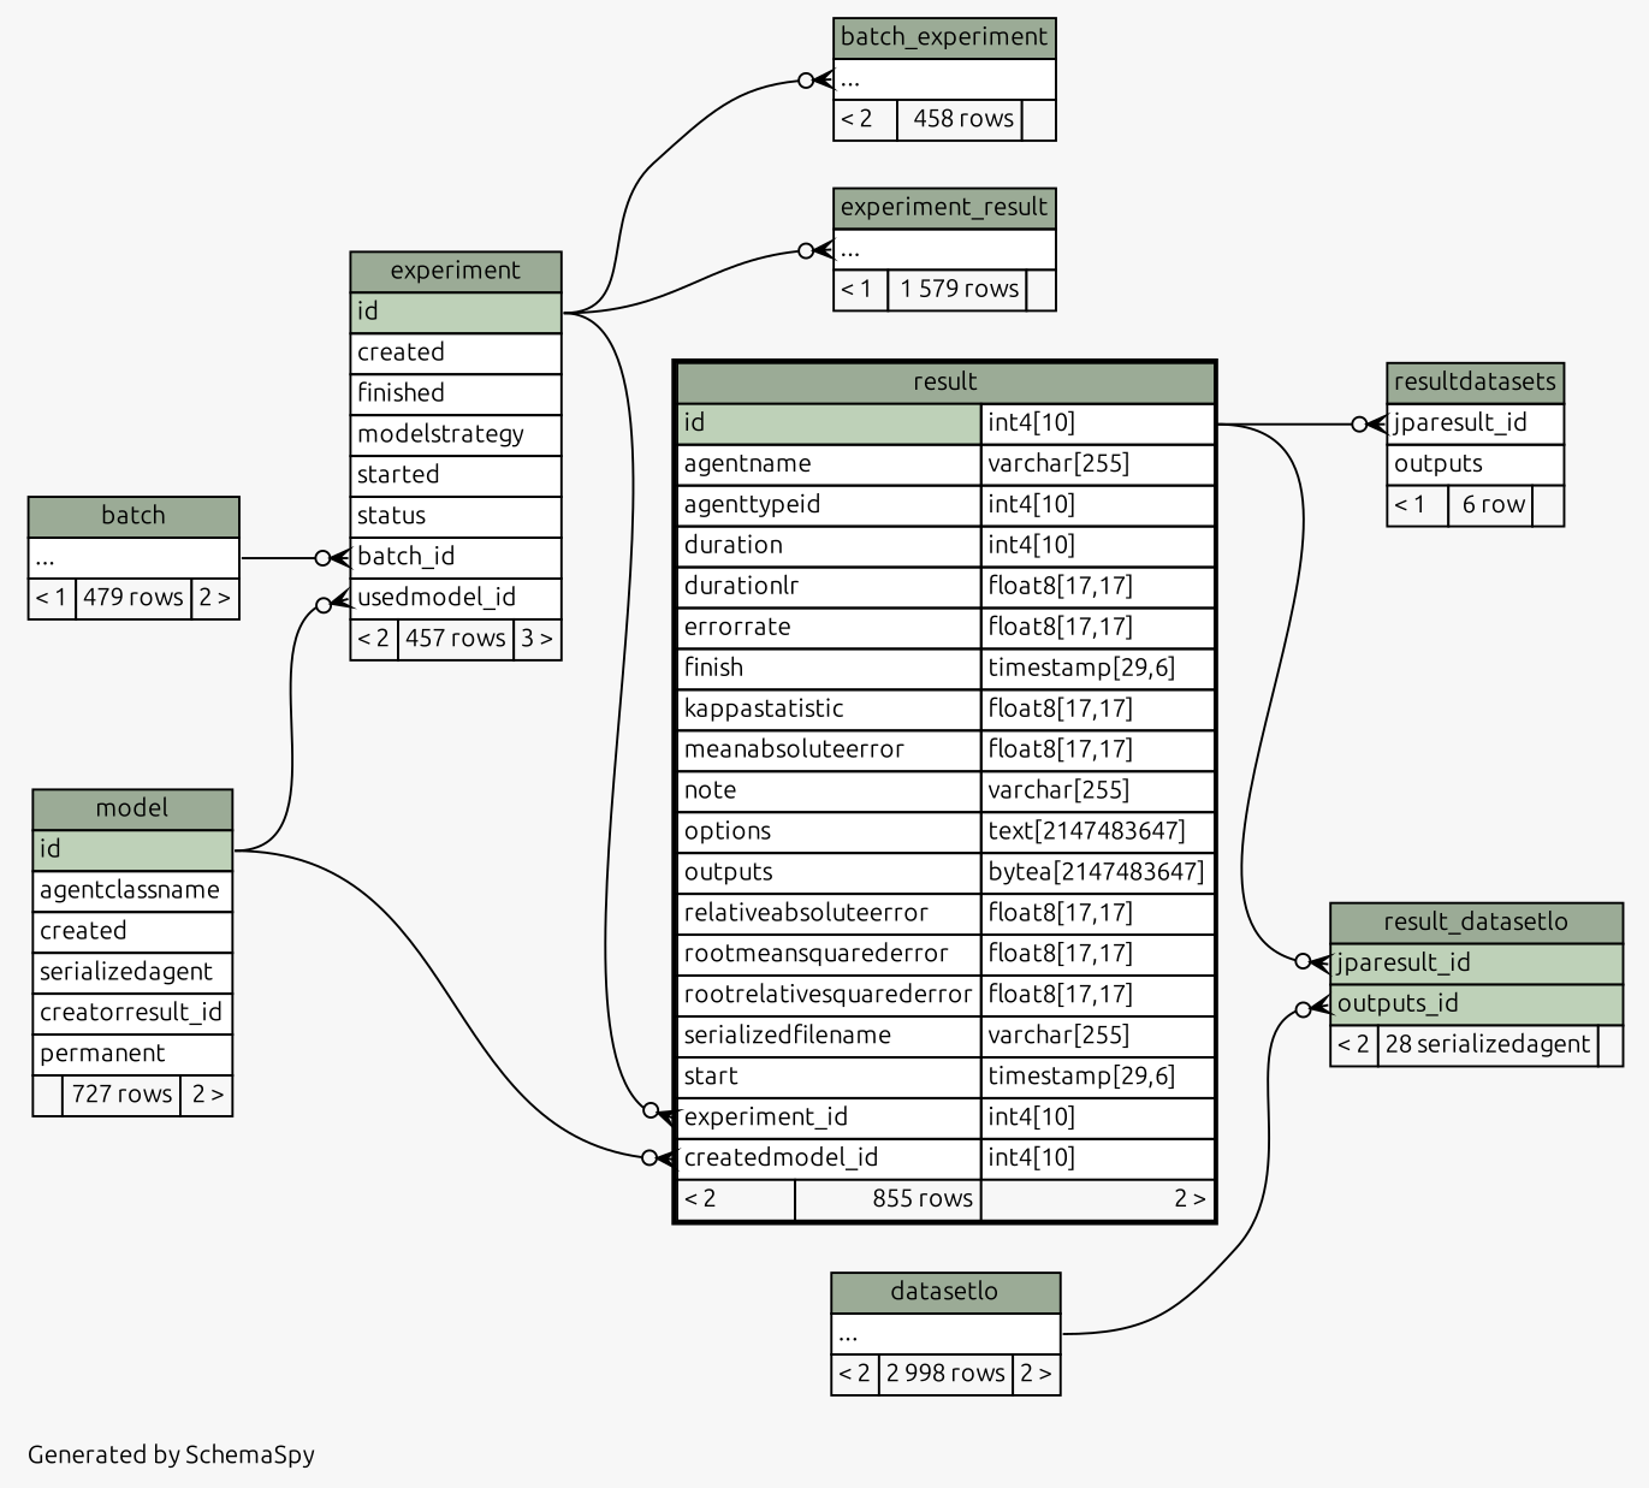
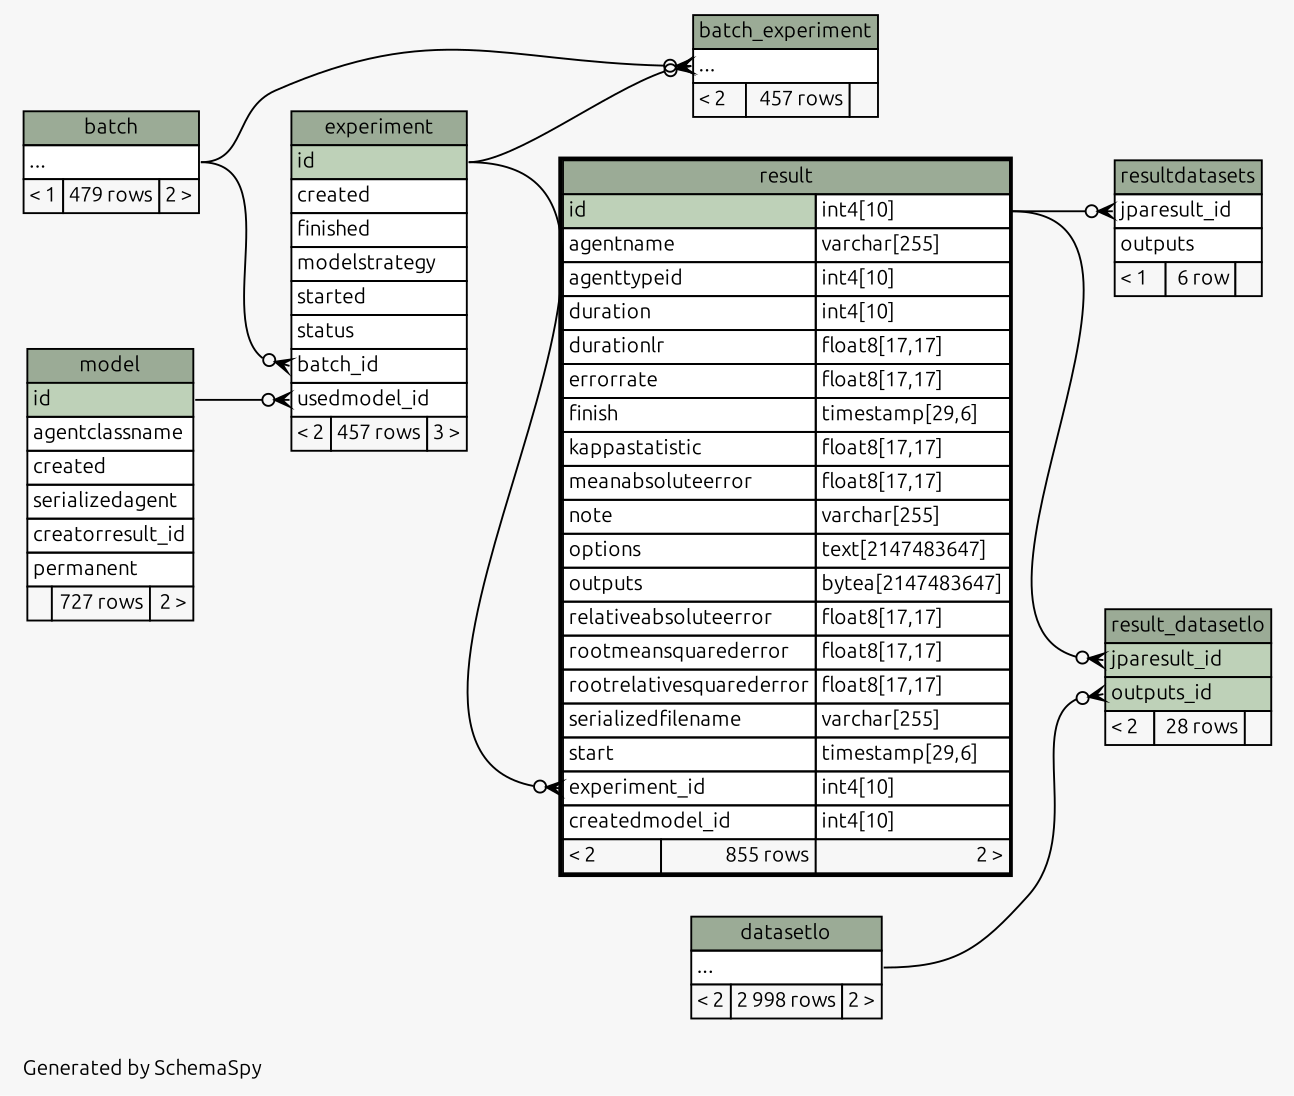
  digraph {
    bgcolor="#f7f7f7"
    fontname=Ubuntu
    fontsize=11
    label="\nGenerated by SchemaSpy"
    labeljust=l
    nodesep=0.18
    rankdir=RL
    ranksep=0.46
    node [fontname=Ubuntu fontsize=11 shape=plaintext]
    edge [arrowhead=none arrowsize=0.8 arrowtail=crowodot dir=back fontname=Ubuntu headport="id:e" tailport="elipses:w"]
-   n1 [label=<     <TABLE BORDER="0" CELLBORDER="1" CELLSPACING="0" BGCOLOR="#ffffff">       <TR><TD COLSPAN="3" BGCOLOR="#9bab96" ALIGN="CENTER">batch_experiment</TD></TR>       <TR><TD PORT="elipses" COLSPAN="3" ALIGN="LEFT">...</TD></TR>       <TR><TD ALIGN="LEFT" BGCOLOR="#f7f7f7">&lt; 2</TD><TD ALIGN="RIGHT" BGCOLOR="#f7f7f7">458 rows</TD><TD ALIGN="RIGHT" BGCOLOR="#f7f7f7">  </TD></TR>     </TABLE>>]
+   n1 [label=<     <TABLE BORDER="0" CELLBORDER="1" CELLSPACING="0" BGCOLOR="#ffffff">       <TR><TD COLSPAN="3" BGCOLOR="#9bab96" ALIGN="CENTER">batch_experiment</TD></TR>       <TR><TD PORT="elipses" COLSPAN="3" ALIGN="LEFT">...</TD></TR>       <TR><TD ALIGN="LEFT" BGCOLOR="#f7f7f7">&lt; 2</TD><TD ALIGN="RIGHT" BGCOLOR="#f7f7f7">457 rows</TD><TD ALIGN="RIGHT" BGCOLOR="#f7f7f7">  </TD></TR>     </TABLE>>]
    n2 [label=<     <TABLE BORDER="0" CELLBORDER="1" CELLSPACING="0" BGCOLOR="#ffffff">       <TR><TD COLSPAN="3" BGCOLOR="#9bab96" ALIGN="CENTER">experiment</TD></TR>       <TR><TD PORT="id" COLSPAN="3" BGCOLOR="#bed1b8" ALIGN="LEFT">id</TD></TR>       <TR><TD PORT="created" COLSPAN="3" ALIGN="LEFT">created</TD></TR>       <TR><TD PORT="finished" COLSPAN="3" ALIGN="LEFT">finished</TD></TR>       <TR><TD PORT="modelstrategy" COLSPAN="3" ALIGN="LEFT">modelstrategy</TD></TR>       <TR><TD PORT="started" COLSPAN="3" ALIGN="LEFT">started</TD></TR>       <TR><TD PORT="status" COLSPAN="3" ALIGN="LEFT">status</TD></TR>       <TR><TD PORT="batch_id" COLSPAN="3" ALIGN="LEFT">batch_id</TD></TR>       <TR><TD PORT="usedmodel_id" COLSPAN="3" ALIGN="LEFT">usedmodel_id</TD></TR>       <TR><TD ALIGN="LEFT" BGCOLOR="#f7f7f7">&lt; 2</TD><TD ALIGN="RIGHT" BGCOLOR="#f7f7f7">457 rows</TD><TD ALIGN="RIGHT" BGCOLOR="#f7f7f7">3 &gt;</TD></TR>     </TABLE>>]
    n3 [label=<     <TABLE BORDER="0" CELLBORDER="1" CELLSPACING="0" BGCOLOR="#ffffff">       <TR><TD COLSPAN="3" BGCOLOR="#9bab96" ALIGN="CENTER">batch</TD></TR>       <TR><TD PORT="elipses" COLSPAN="3" ALIGN="LEFT">...</TD></TR>       <TR><TD ALIGN="LEFT" BGCOLOR="#f7f7f7">&lt; 1</TD><TD ALIGN="RIGHT" BGCOLOR="#f7f7f7">479 rows</TD><TD ALIGN="RIGHT" BGCOLOR="#f7f7f7">2 &gt;</TD></TR>     </TABLE>>]
    n4 [label=<     <TABLE BORDER="0" CELLBORDER="1" CELLSPACING="0" BGCOLOR="#ffffff">       <TR><TD COLSPAN="3" BGCOLOR="#9bab96" ALIGN="CENTER">model</TD></TR>       <TR><TD PORT="id" COLSPAN="3" BGCOLOR="#bed1b8" ALIGN="LEFT">id</TD></TR>       <TR><TD PORT="agentclassname" COLSPAN="3" ALIGN="LEFT">agentclassname</TD></TR>       <TR><TD PORT="created" COLSPAN="3" ALIGN="LEFT">created</TD></TR>       <TR><TD PORT="serializedagent" COLSPAN="3" ALIGN="LEFT">serializedagent</TD></TR>       <TR><TD PORT="creatorresult_id" COLSPAN="3" ALIGN="LEFT">creatorresult_id</TD></TR>       <TR><TD PORT="permanent" COLSPAN="3" ALIGN="LEFT">permanent</TD></TR>       <TR><TD ALIGN="LEFT" BGCOLOR="#f7f7f7">  </TD><TD ALIGN="RIGHT" BGCOLOR="#f7f7f7">727 rows</TD><TD ALIGN="RIGHT" BGCOLOR="#f7f7f7">2 &gt;</TD></TR>     </TABLE>>]
-   n5 [label=<     <TABLE BORDER="0" CELLBORDER="1" CELLSPACING="0" BGCOLOR="#ffffff">       <TR><TD COLSPAN="3" BGCOLOR="#9bab96" ALIGN="CENTER">experiment_result</TD></TR>       <TR><TD PORT="elipses" COLSPAN="3" ALIGN="LEFT">...</TD></TR>       <TR><TD ALIGN="LEFT" BGCOLOR="#f7f7f7">&lt; 1</TD><TD ALIGN="RIGHT" BGCOLOR="#f7f7f7">1 579 rows</TD><TD ALIGN="RIGHT" BGCOLOR="#f7f7f7">  </TD></TR>     </TABLE>>]
    n6 [label=<     <TABLE BORDER="2" CELLBORDER="1" CELLSPACING="0" BGCOLOR="#ffffff">       <TR><TD COLSPAN="3" BGCOLOR="#9bab96" ALIGN="CENTER">result</TD></TR>       <TR><TD PORT="id" COLSPAN="2" BGCOLOR="#bed1b8" ALIGN="LEFT">id</TD><TD PORT="id.type" ALIGN="LEFT">int4[10]</TD></TR>       <TR><TD PORT="agentname" COLSPAN="2" ALIGN="LEFT">agentname</TD><TD PORT="agentname.type" ALIGN="LEFT">varchar[255]</TD></TR>       <TR><TD PORT="agenttypeid" COLSPAN="2" ALIGN="LEFT">agenttypeid</TD><TD PORT="agenttypeid.type" ALIGN="LEFT">int4[10]</TD></TR>       <TR><TD PORT="duration" COLSPAN="2" ALIGN="LEFT">duration</TD><TD PORT="duration.type" ALIGN="LEFT">int4[10]</TD></TR>       <TR><TD PORT="durationlr" COLSPAN="2" ALIGN="LEFT">durationlr</TD><TD PORT="durationlr.type" ALIGN="LEFT">float8[17,17]</TD></TR>       <TR><TD PORT="errorrate" COLSPAN="2" ALIGN="LEFT">errorrate</TD><TD PORT="errorrate.type" ALIGN="LEFT">float8[17,17]</TD></TR>       <TR><TD PORT="finish" COLSPAN="2" ALIGN="LEFT">finish</TD><TD PORT="finish.type" ALIGN="LEFT">timestamp[29,6]</TD></TR>       <TR><TD PORT="kappastatistic" COLSPAN="2" ALIGN="LEFT">kappastatistic</TD><TD PORT="kappastatistic.type" ALIGN="LEFT">float8[17,17]</TD></TR>       <TR><TD PORT="meanabsoluteerror" COLSPAN="2" ALIGN="LEFT">meanabsoluteerror</TD><TD PORT="meanabsoluteerror.type" ALIGN="LEFT">float8[17,17]</TD></TR>       <TR><TD PORT="note" COLSPAN="2" ALIGN="LEFT">note</TD><TD PORT="note.type" ALIGN="LEFT">varchar[255]</TD></TR>       <TR><TD PORT="options" COLSPAN="2" ALIGN="LEFT">options</TD><TD PORT="options.type" ALIGN="LEFT">text[2147483647]</TD></TR>       <TR><TD PORT="outputs" COLSPAN="2" ALIGN="LEFT">outputs</TD><TD PORT="outputs.type" ALIGN="LEFT">bytea[2147483647]</TD></TR>       <TR><TD PORT="relativeabsoluteerror" COLSPAN="2" ALIGN="LEFT">relativeabsoluteerror</TD><TD PORT="relativeabsoluteerror.type" ALIGN="LEFT">float8[17,17]</TD></TR>       <TR><TD PORT="rootmeansquarederror" COLSPAN="2" ALIGN="LEFT">rootmeansquarederror</TD><TD PORT="rootmeansquarederror.type" ALIGN="LEFT">float8[17,17]</TD></TR>       <TR><TD PORT="rootrelativesquarederror" COLSPAN="2" ALIGN="LEFT">rootrelativesquarederror</TD><TD PORT="rootrelativesquarederror.type" ALIGN="LEFT">float8[17,17]</TD></TR>       <TR><TD PORT="serializedfilename" COLSPAN="2" ALIGN="LEFT">serializedfilename</TD><TD PORT="serializedfilename.type" ALIGN="LEFT">varchar[255]</TD></TR>       <TR><TD PORT="start" COLSPAN="2" ALIGN="LEFT">start</TD><TD PORT="start.type" ALIGN="LEFT">timestamp[29,6]</TD></TR>       <TR><TD PORT="experiment_id" COLSPAN="2" ALIGN="LEFT">experiment_id</TD><TD PORT="experiment_id.type" ALIGN="LEFT">int4[10]</TD></TR>       <TR><TD PORT="createdmodel_id" COLSPAN="2" ALIGN="LEFT">createdmodel_id</TD><TD PORT="createdmodel_id.type" ALIGN="LEFT">int4[10]</TD></TR>       <TR><TD ALIGN="LEFT" BGCOLOR="#f7f7f7">&lt; 2</TD><TD ALIGN="RIGHT" BGCOLOR="#f7f7f7">855 rows</TD><TD ALIGN="RIGHT" BGCOLOR="#f7f7f7">2 &gt;</TD></TR>     </TABLE>>]
-   n7 [label=<     <TABLE BORDER="0" CELLBORDER="1" CELLSPACING="0" BGCOLOR="#ffffff">       <TR><TD COLSPAN="3" BGCOLOR="#9bab96" ALIGN="CENTER">result_datasetlo</TD></TR>       <TR><TD PORT="jparesult_id" COLSPAN="3" BGCOLOR="#bed1b8" ALIGN="LEFT">jparesult_id</TD></TR>       <TR><TD PORT="outputs_id" COLSPAN="3" BGCOLOR="#bed1b8" ALIGN="LEFT">outputs_id</TD></TR>       <TR><TD ALIGN="LEFT" BGCOLOR="#f7f7f7">&lt; 2</TD><TD ALIGN="RIGHT" BGCOLOR="#f7f7f7">28 serializedagent</TD><TD ALIGN="RIGHT" BGCOLOR="#f7f7f7">  </TD></TR>     </TABLE>>]
+   n7 [label=<     <TABLE BORDER="0" CELLBORDER="1" CELLSPACING="0" BGCOLOR="#ffffff">       <TR><TD COLSPAN="3" BGCOLOR="#9bab96" ALIGN="CENTER">result_datasetlo</TD></TR>       <TR><TD PORT="jparesult_id" COLSPAN="3" BGCOLOR="#bed1b8" ALIGN="LEFT">jparesult_id</TD></TR>       <TR><TD PORT="outputs_id" COLSPAN="3" BGCOLOR="#bed1b8" ALIGN="LEFT">outputs_id</TD></TR>       <TR><TD ALIGN="LEFT" BGCOLOR="#f7f7f7">&lt; 2</TD><TD ALIGN="RIGHT" BGCOLOR="#f7f7f7">28 rows</TD><TD ALIGN="RIGHT" BGCOLOR="#f7f7f7">  </TD></TR>     </TABLE>>]
    n8 [label=<     <TABLE BORDER="0" CELLBORDER="1" CELLSPACING="0" BGCOLOR="#ffffff">       <TR><TD COLSPAN="3" BGCOLOR="#9bab96" ALIGN="CENTER">datasetlo</TD></TR>       <TR><TD PORT="elipses" COLSPAN="3" ALIGN="LEFT">...</TD></TR>       <TR><TD ALIGN="LEFT" BGCOLOR="#f7f7f7">&lt; 2</TD><TD ALIGN="RIGHT" BGCOLOR="#f7f7f7">2 998 rows</TD><TD ALIGN="RIGHT" BGCOLOR="#f7f7f7">2 &gt;</TD></TR>     </TABLE>>]
    n9 [label=<     <TABLE BORDER="0" CELLBORDER="1" CELLSPACING="0" BGCOLOR="#ffffff">       <TR><TD COLSPAN="3" BGCOLOR="#9bab96" ALIGN="CENTER">resultdatasets</TD></TR>       <TR><TD PORT="jparesult_id" COLSPAN="3" ALIGN="LEFT">jparesult_id</TD></TR>       <TR><TD PORT="outputs" COLSPAN="3" ALIGN="LEFT">outputs</TD></TR>       <TR><TD ALIGN="LEFT" BGCOLOR="#f7f7f7">&lt; 1</TD><TD ALIGN="RIGHT" BGCOLOR="#f7f7f7">6 row</TD><TD ALIGN="RIGHT" BGCOLOR="#f7f7f7">  </TD></TR>     </TABLE>>]
    n1 -> n2
+   n1 -> n3 [headport="elipses:e"]
    n2 -> n3 [headport="elipses:e" tailport="batch_id:w"]
    n2 -> n4 [tailport="usedmodel_id:w"]
-   n5 -> n2
    n6 -> n2 [tailport="experiment_id:w"]
-   n6 -> n4 [tailport="createdmodel_id:w"]
    n7 -> n6 [headport="id.type:e" tailport="jparesult_id:w"]
    n7 -> n8 [headport="elipses:e" tailport="outputs_id:w"]
    n9 -> n6 [headport="id.type:e" tailport="jparesult_id:w"]
  }
